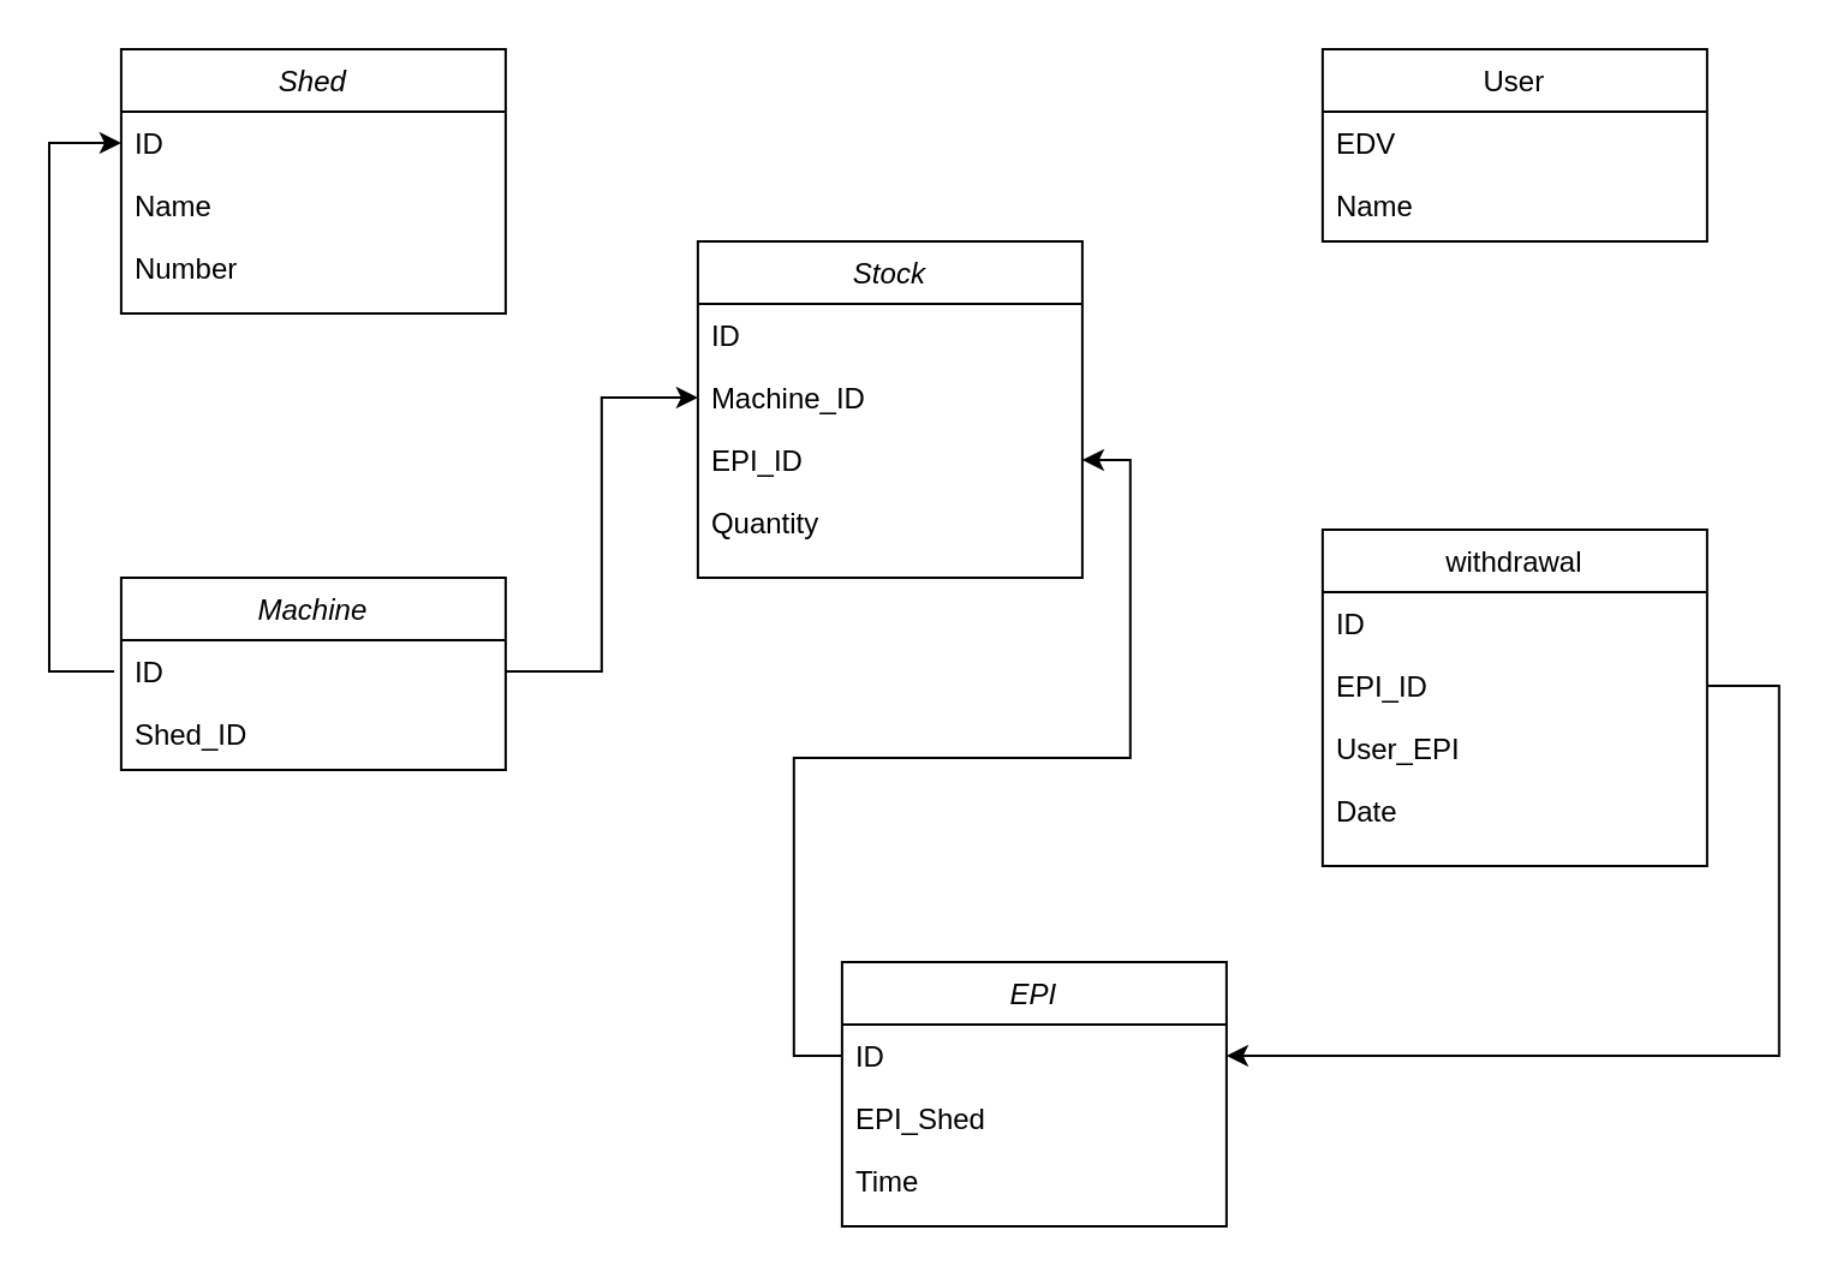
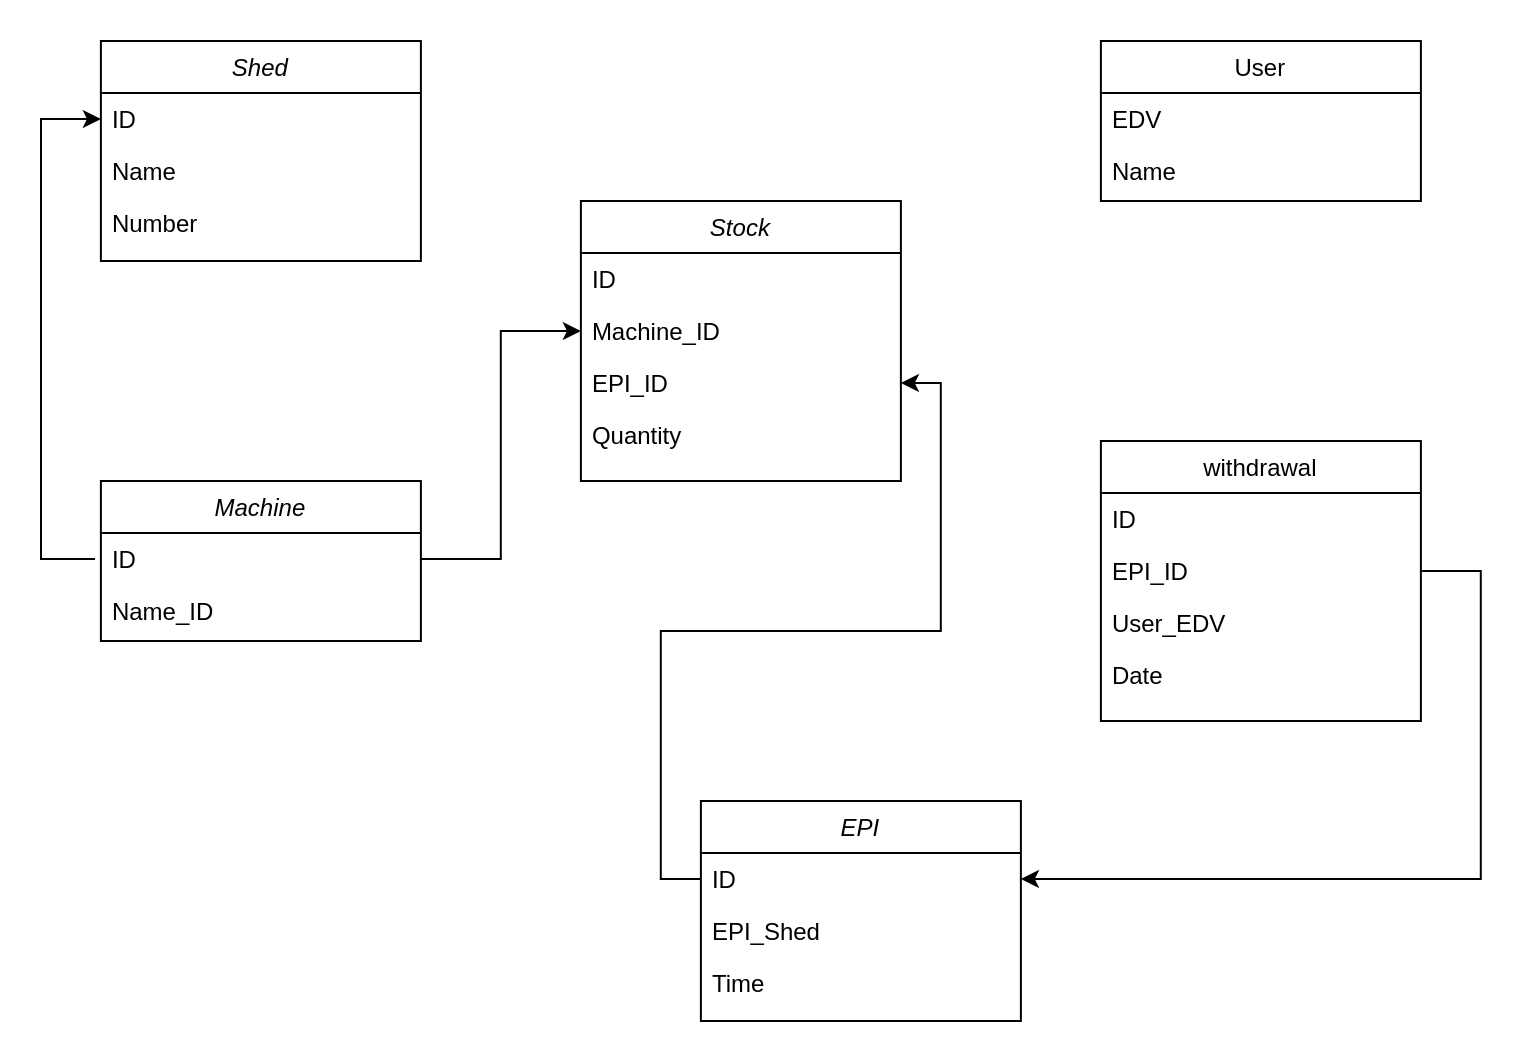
  <mxCell id="0" />
  <mxCell id="1" parent="0" />
  <mxCell id="2" value="Shed" style="swimlane;fontStyle=2;align=center;verticalAlign=top;childLayout=stackLayout;horizontal=1;startSize=26;horizontalStack=0;resizeParent=1;resizeLast=0;collapsible=1;marginBottom=0;rounded=0;shadow=0;strokeWidth=1;" parent="1" vertex="1"><mxGeometry x="49.94" y="20" width="160" height="110" as="geometry"><mxRectangle x="230" y="140" width="160" height="26" as="alternateBounds" /></mxGeometry></mxCell>
  <mxCell id="3" value="ID" style="text;align=left;verticalAlign=top;spacingLeft=4;spacingRight=4;overflow=hidden;rotatable=0;points=[[0,0.5],[1,0.5]];portConstraint=eastwest;" parent="2" vertex="1"><mxGeometry y="26" width="160" height="26" as="geometry" /></mxCell>
  <mxCell id="4" value="Name" style="text;align=left;verticalAlign=top;spacingLeft=4;spacingRight=4;overflow=hidden;rotatable=0;points=[[0,0.5],[1,0.5]];portConstraint=eastwest;rounded=0;shadow=0;html=0;" parent="2" vertex="1"><mxGeometry y="52" width="160" height="26" as="geometry" /></mxCell>
  <mxCell id="5" value="Number" style="text;align=left;verticalAlign=top;spacingLeft=4;spacingRight=4;overflow=hidden;rotatable=0;points=[[0,0.5],[1,0.5]];portConstraint=eastwest;rounded=0;shadow=0;html=0;" parent="2" vertex="1"><mxGeometry y="78" width="160" height="26" as="geometry" /></mxCell>
  <mxCell id="6" value="User" style="swimlane;fontStyle=0;align=center;verticalAlign=top;childLayout=stackLayout;horizontal=1;startSize=26;horizontalStack=0;resizeParent=1;resizeLast=0;collapsible=1;marginBottom=0;rounded=0;shadow=0;strokeWidth=1;" parent="1" vertex="1"><mxGeometry x="549.94" y="20" width="160" height="80" as="geometry"><mxRectangle x="550" y="140" width="160" height="26" as="alternateBounds" /></mxGeometry></mxCell>
  <mxCell id="7" value="EDV" style="text;align=left;verticalAlign=top;spacingLeft=4;spacingRight=4;overflow=hidden;rotatable=0;points=[[0,0.5],[1,0.5]];portConstraint=eastwest;" parent="6" vertex="1"><mxGeometry y="26" width="160" height="26" as="geometry" /></mxCell>
  <mxCell id="8" value="Name" style="text;align=left;verticalAlign=top;spacingLeft=4;spacingRight=4;overflow=hidden;rotatable=0;points=[[0,0.5],[1,0.5]];portConstraint=eastwest;rounded=0;shadow=0;html=0;" parent="6" vertex="1"><mxGeometry y="52" width="160" height="26" as="geometry" /></mxCell>
  <mxCell id="9" value="EPI" style="swimlane;fontStyle=2;align=center;verticalAlign=top;childLayout=stackLayout;horizontal=1;startSize=26;horizontalStack=0;resizeParent=1;resizeLast=0;collapsible=1;marginBottom=0;rounded=0;shadow=0;strokeWidth=1;" vertex="1" parent="1"><mxGeometry x="349.94" y="400" width="160" height="110" as="geometry"><mxRectangle x="230" y="140" width="160" height="26" as="alternateBounds" /></mxGeometry></mxCell>
  <mxCell id="10" value="ID" style="text;align=left;verticalAlign=top;spacingLeft=4;spacingRight=4;overflow=hidden;rotatable=0;points=[[0,0.5],[1,0.5]];portConstraint=eastwest;" vertex="1" parent="9"><mxGeometry y="26" width="160" height="26" as="geometry" /></mxCell>
  <mxCell id="11" value="EPI_Shed" style="text;align=left;verticalAlign=top;spacingLeft=4;spacingRight=4;overflow=hidden;rotatable=0;points=[[0,0.5],[1,0.5]];portConstraint=eastwest;rounded=0;shadow=0;html=0;" vertex="1" parent="9"><mxGeometry y="52" width="160" height="26" as="geometry" /></mxCell>
  <mxCell id="12" value="Time" style="text;align=left;verticalAlign=top;spacingLeft=4;spacingRight=4;overflow=hidden;rotatable=0;points=[[0,0.5],[1,0.5]];portConstraint=eastwest;rounded=0;shadow=0;html=0;" vertex="1" parent="9"><mxGeometry y="78" width="160" height="26" as="geometry" /></mxCell>
  <mxCell id="13" value="Machine" style="swimlane;fontStyle=2;align=center;verticalAlign=top;childLayout=stackLayout;horizontal=1;startSize=26;horizontalStack=0;resizeParent=1;resizeLast=0;collapsible=1;marginBottom=0;rounded=0;shadow=0;strokeWidth=1;" vertex="1" parent="1"><mxGeometry x="49.94" y="240" width="160" height="80" as="geometry"><mxRectangle x="230" y="140" width="160" height="26" as="alternateBounds" /></mxGeometry></mxCell>
  <mxCell id="14" value="ID" style="text;align=left;verticalAlign=top;spacingLeft=4;spacingRight=4;overflow=hidden;rotatable=0;points=[[0,0.5],[1,0.5]];portConstraint=eastwest;" vertex="1" parent="13"><mxGeometry y="26" width="160" height="26" as="geometry" /></mxCell>
- <mxCell id="15" value="Shed_ID" style="text;align=left;verticalAlign=top;spacingLeft=4;spacingRight=4;overflow=hidden;rotatable=0;points=[[0,0.5],[1,0.5]];portConstraint=eastwest;rounded=0;shadow=0;html=0;" vertex="1" parent="13"><mxGeometry y="52" width="160" height="26" as="geometry" /></mxCell>
+ <mxCell id="15" value="Name_ID" style="text;align=left;verticalAlign=top;spacingLeft=4;spacingRight=4;overflow=hidden;rotatable=0;points=[[0,0.5],[1,0.5]];portConstraint=eastwest;rounded=0;shadow=0;html=0;" vertex="1" parent="13"><mxGeometry y="52" width="160" height="26" as="geometry" /></mxCell>
  <mxCell id="16" value="Stock" style="swimlane;fontStyle=2;align=center;verticalAlign=top;childLayout=stackLayout;horizontal=1;startSize=26;horizontalStack=0;resizeParent=1;resizeLast=0;collapsible=1;marginBottom=0;rounded=0;shadow=0;strokeWidth=1;" vertex="1" parent="1"><mxGeometry x="289.94" y="100" width="160" height="140" as="geometry"><mxRectangle x="230" y="140" width="160" height="26" as="alternateBounds" /></mxGeometry></mxCell>
  <mxCell id="17" value="ID" style="text;align=left;verticalAlign=top;spacingLeft=4;spacingRight=4;overflow=hidden;rotatable=0;points=[[0,0.5],[1,0.5]];portConstraint=eastwest;" vertex="1" parent="16"><mxGeometry y="26" width="160" height="26" as="geometry" /></mxCell>
  <mxCell id="18" value="Machine_ID" style="text;align=left;verticalAlign=top;spacingLeft=4;spacingRight=4;overflow=hidden;rotatable=0;points=[[0,0.5],[1,0.5]];portConstraint=eastwest;rounded=0;shadow=0;html=0;" vertex="1" parent="16"><mxGeometry y="52" width="160" height="26" as="geometry" /></mxCell>
  <mxCell id="19" value="EPI_ID" style="text;align=left;verticalAlign=top;spacingLeft=4;spacingRight=4;overflow=hidden;rotatable=0;points=[[0,0.5],[1,0.5]];portConstraint=eastwest;rounded=0;shadow=0;html=0;" vertex="1" parent="16"><mxGeometry y="78" width="160" height="26" as="geometry" /></mxCell>
  <mxCell id="20" value="Quantity" style="text;align=left;verticalAlign=top;spacingLeft=4;spacingRight=4;overflow=hidden;rotatable=0;points=[[0,0.5],[1,0.5]];portConstraint=eastwest;rounded=0;shadow=0;html=0;" vertex="1" parent="16"><mxGeometry y="104" width="160" height="26" as="geometry" /></mxCell>
  <mxCell id="21" style="edgeStyle=orthogonalEdgeStyle;rounded=0;orthogonalLoop=1;jettySize=auto;html=1;" edge="1" parent="1" source="10" target="19"><mxGeometry relative="1" as="geometry" /></mxCell>
  <mxCell id="22" style="edgeStyle=orthogonalEdgeStyle;rounded=0;orthogonalLoop=1;jettySize=auto;html=1;entryX=0;entryY=0.5;entryDx=0;entryDy=0;" edge="1" parent="1" source="14" target="18"><mxGeometry relative="1" as="geometry" /></mxCell>
  <mxCell id="23" style="edgeStyle=orthogonalEdgeStyle;rounded=0;orthogonalLoop=1;jettySize=auto;html=1;" edge="1" parent="1" target="3"><mxGeometry relative="1" as="geometry"><mxPoint x="47" y="279" as="sourcePoint" /><Array as="points"><mxPoint x="42" y="279" /><mxPoint x="20" y="279" /><mxPoint x="20" y="59" /></Array></mxGeometry></mxCell>
  <mxCell id="24" value="withdrawal" style="swimlane;fontStyle=0;align=center;verticalAlign=top;childLayout=stackLayout;horizontal=1;startSize=26;horizontalStack=0;resizeParent=1;resizeLast=0;collapsible=1;marginBottom=0;rounded=0;shadow=0;strokeWidth=1;" vertex="1" parent="1"><mxGeometry x="549.94" y="220" width="160" height="140" as="geometry"><mxRectangle x="550" y="140" width="160" height="26" as="alternateBounds" /></mxGeometry></mxCell>
  <mxCell id="25" value="ID" style="text;align=left;verticalAlign=top;spacingLeft=4;spacingRight=4;overflow=hidden;rotatable=0;points=[[0,0.5],[1,0.5]];portConstraint=eastwest;" vertex="1" parent="24"><mxGeometry y="26" width="160" height="26" as="geometry" /></mxCell>
  <mxCell id="26" value="EPI_ID" style="text;align=left;verticalAlign=top;spacingLeft=4;spacingRight=4;overflow=hidden;rotatable=0;points=[[0,0.5],[1,0.5]];portConstraint=eastwest;rounded=0;shadow=0;html=0;" vertex="1" parent="24"><mxGeometry y="52" width="160" height="26" as="geometry" /></mxCell>
- <mxCell id="27" value="User_EPI" style="text;align=left;verticalAlign=top;spacingLeft=4;spacingRight=4;overflow=hidden;rotatable=0;points=[[0,0.5],[1,0.5]];portConstraint=eastwest;rounded=0;shadow=0;html=0;" vertex="1" parent="24"><mxGeometry y="78" width="160" height="26" as="geometry" /></mxCell>
+ <mxCell id="27" value="User_EDV" style="text;align=left;verticalAlign=top;spacingLeft=4;spacingRight=4;overflow=hidden;rotatable=0;points=[[0,0.5],[1,0.5]];portConstraint=eastwest;rounded=0;shadow=0;html=0;" vertex="1" parent="24"><mxGeometry y="78" width="160" height="26" as="geometry" /></mxCell>
  <mxCell id="28" value="Date" style="text;align=left;verticalAlign=top;spacingLeft=4;spacingRight=4;overflow=hidden;rotatable=0;points=[[0,0.5],[1,0.5]];portConstraint=eastwest;rounded=0;shadow=0;html=0;" vertex="1" parent="24"><mxGeometry y="104" width="160" height="26" as="geometry" /></mxCell>
  <mxCell id="29" style="edgeStyle=orthogonalEdgeStyle;rounded=0;orthogonalLoop=1;jettySize=auto;html=1;entryX=1;entryY=0.5;entryDx=0;entryDy=0;" edge="1" parent="1" source="26" target="10"><mxGeometry relative="1" as="geometry"><Array as="points"><mxPoint x="739.94" y="285" /><mxPoint x="739.94" y="439" /></Array></mxGeometry></mxCell>
